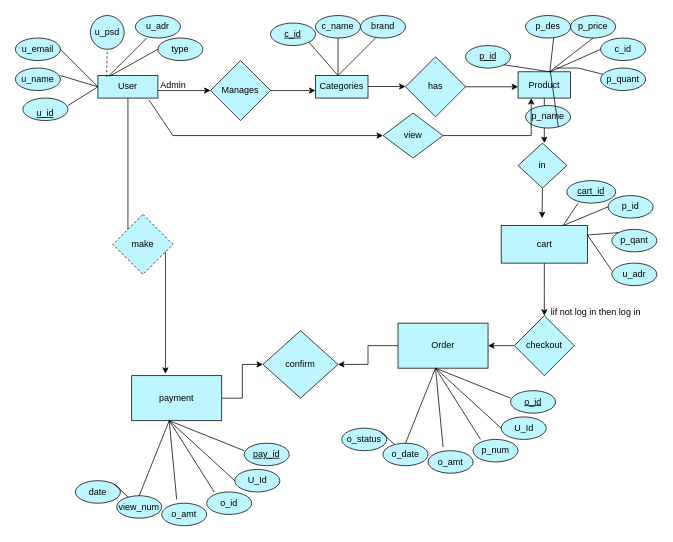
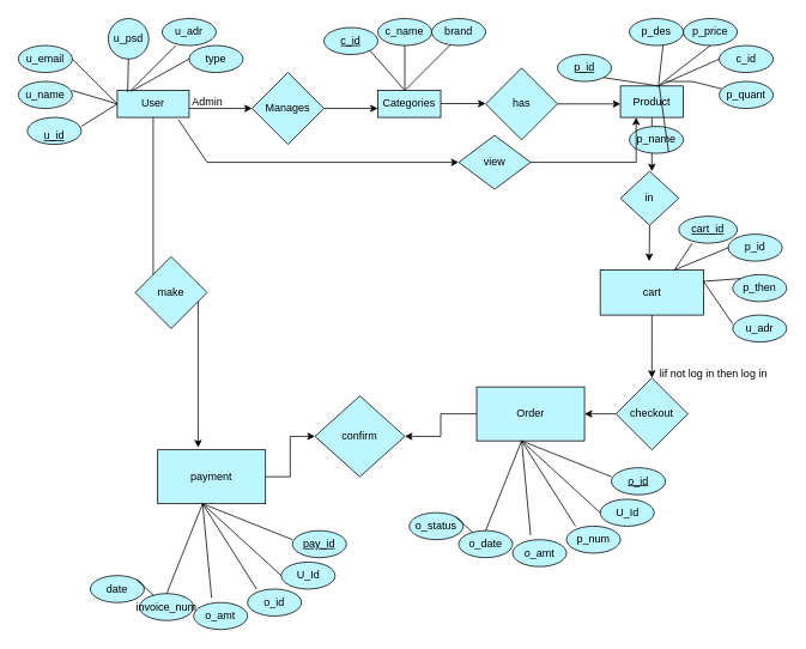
  <mxCell id="0" />
  <mxCell id="1" parent="0" />
  <mxCell id="2" style="edgeStyle=orthogonalEdgeStyle;rounded=0;orthogonalLoop=1;jettySize=auto;html=1;" edge="1" parent="1" source="4"><mxGeometry relative="1" as="geometry"><mxPoint x="130" y="110" as="targetPoint" /><Array as="points"><mxPoint x="150" y="100" /><mxPoint x="150" y="100" /></Array></mxGeometry></mxCell>
  <mxCell id="3" style="edgeStyle=orthogonalEdgeStyle;rounded=0;orthogonalLoop=1;jettySize=auto;html=1;" edge="1" parent="1" source="4"><mxGeometry relative="1" as="geometry"><mxPoint x="130" y="115" as="targetPoint" /><Array as="points"><mxPoint x="150" y="130" /><mxPoint x="150" y="130" /></Array></mxGeometry></mxCell>
  <mxCell id="4" value="User" style="rounded=0;whiteSpace=wrap;html=1;strokeColor=#000000;fillColor=#BDF6FF;" vertex="1" parent="1"><mxGeometry x="130" y="100" width="80" height="30" as="geometry" /></mxCell>
  <mxCell id="5" value="u_email" style="ellipse;whiteSpace=wrap;html=1;strokeColor=#000000;fillColor=#BDF6FF;" vertex="1" parent="1"><mxGeometry x="20" y="50" width="60" height="30" as="geometry" /></mxCell>
  <mxCell id="6" value="u_psd" style="ellipse;whiteSpace=wrap;html=1;strokeColor=#000000;fillColor=#BDF6FF;" vertex="1" parent="1"><mxGeometry x="120" y="20" width="45" height="45" as="geometry" /></mxCell>
  <mxCell id="7" value="u_name" style="ellipse;whiteSpace=wrap;html=1;strokeColor=#000000;fillColor=#BDF6FF;" vertex="1" parent="1"><mxGeometry x="20" y="90" width="60" height="30" as="geometry" /></mxCell>
  <mxCell id="8" value="u_adr" style="ellipse;whiteSpace=wrap;html=1;strokeColor=#000000;fillColor=#BDF6FF;" vertex="1" parent="1"><mxGeometry x="180" width="60" height="30" as="geometry" y="20" /></mxCell>
  <mxCell id="9" value="&lt;u&gt;u_id&lt;/u&gt;" style="ellipse;whiteSpace=wrap;html=1;strokeColor=#000000;fillColor=#BDF6FF;verticalAlign=bottom;" vertex="1" parent="1"><mxGeometry y="130" width="60" height="30" as="geometry" x="30" /></mxCell>
  <mxCell id="10" value="" style="endArrow=none;html=1;rounded=0;entryX=0;entryY=0.5;entryDx=0;entryDy=0;" edge="1" parent="1" target="4"><mxGeometry width="50" height="50" relative="1" as="geometry"><mxPoint x="90" y="140" as="sourcePoint" /><mxPoint x="120" y="110" as="targetPoint" /></mxGeometry></mxCell>
  <mxCell id="11" value="" style="endArrow=none;html=1;rounded=0;entryX=0;entryY=0.5;entryDx=0;entryDy=0;" edge="1" parent="1" target="4"><mxGeometry width="50" height="50" relative="1" as="geometry"><mxPoint x="80" y="100" as="sourcePoint" /><mxPoint x="130" y="130" as="targetPoint" /><Array as="points"><mxPoint x="80" y="100" /></Array></mxGeometry></mxCell>
  <mxCell id="12" value="" style="endArrow=none;html=1;rounded=0;exitX=1;exitY=0.5;exitDx=0;exitDy=0;entryX=0;entryY=0.5;entryDx=0;entryDy=0;" edge="1" parent="1" source="5" target="4"><mxGeometry width="50" height="50" relative="1" as="geometry"><mxPoint x="130" y="80" as="sourcePoint" /><mxPoint x="180" y="30" as="targetPoint" /><Array as="points" /></mxGeometry></mxCell>
  <mxCell id="13" value="" style="endArrow=none;html=1;rounded=0;" edge="1" parent="1"><mxGeometry width="50" height="50" relative="1" as="geometry"><mxPoint x="145" y="100" as="sourcePoint" /><mxPoint x="195" y="50" as="targetPoint" /></mxGeometry></mxCell>
- <mxCell id="14" value="" style="endArrow=none;html=1;rounded=0;entryX=0.5;entryY=1;entryDx=0;entryDy=0;exitX=0.145;exitY=0.051;exitDx=0;exitDy=0;exitPerimeter=0;dashed=1;" edge="1" parent="1" source="4" target="6"><mxGeometry width="50" height="50" relative="1" as="geometry"><mxPoint x="130" y="110" as="sourcePoint" /><mxPoint x="170" y="60" as="targetPoint" /></mxGeometry></mxCell>
+ <mxCell id="14" value="" style="endArrow=none;html=1;rounded=0;entryX=0.5;entryY=1;entryDx=0;entryDy=0;exitX=0.145;exitY=0.051;exitDx=0;exitDy=0;exitPerimeter=0;" edge="1" parent="1" source="4" target="6"><mxGeometry width="50" height="50" relative="1" as="geometry"><mxPoint x="130" y="110" as="sourcePoint" /><mxPoint x="170" y="60" as="targetPoint" /></mxGeometry></mxCell>
  <mxCell id="15" value="" style="endArrow=classic;html=1;rounded=0;" edge="1" parent="1"><mxGeometry width="50" height="50" relative="1" as="geometry"><mxPoint x="210" y="120" as="sourcePoint" /><mxPoint x="280" y="120" as="targetPoint" /></mxGeometry></mxCell>
  <mxCell id="16" value="Manages" style="rhombus;whiteSpace=wrap;html=1;fillColor=#BDF6FF;" vertex="1" parent="1"><mxGeometry x="280" y="80" width="80" height="80" as="geometry" /></mxCell>
  <mxCell id="17" value="" style="endArrow=classic;html=1;rounded=0;exitX=1;exitY=0.5;exitDx=0;exitDy=0;" edge="1" parent="1" source="16"><mxGeometry width="50" height="50" relative="1" as="geometry"><mxPoint x="420" y="290" as="sourcePoint" /><mxPoint x="420" y="120" as="targetPoint" /></mxGeometry></mxCell>
  <mxCell id="18" value="Categories" style="rounded=0;whiteSpace=wrap;html=1;fillColor=#BDF6FF;" vertex="1" parent="1"><mxGeometry x="420" y="100" width="70" height="30" as="geometry" /></mxCell>
  <mxCell id="19" value="&lt;u&gt;c_id&lt;/u&gt;" style="ellipse;whiteSpace=wrap;html=1;strokeColor=#000000;fillColor=#BDF6FF;" vertex="1" parent="1"><mxGeometry x="360" y="30" width="60" height="30" as="geometry" /></mxCell>
  <mxCell id="20" value="c_name" style="ellipse;whiteSpace=wrap;html=1;strokeColor=#000000;fillColor=#BDF6FF;" vertex="1" parent="1"><mxGeometry x="420" width="60" height="30" as="geometry" y="20" /></mxCell>
  <mxCell id="21" value="brand" style="ellipse;whiteSpace=wrap;html=1;strokeColor=#000000;fillColor=#BDF6FF;" vertex="1" parent="1"><mxGeometry x="480" width="60" height="30" as="geometry" y="20" /></mxCell>
  <mxCell id="22" value="" style="endArrow=classic;html=1;rounded=0;" edge="1" parent="1"><mxGeometry width="50" height="50" relative="1" as="geometry"><mxPoint x="490" y="114.6" as="sourcePoint" /><mxPoint x="540" y="114.6" as="targetPoint" /><Array as="points"><mxPoint x="490" y="114.6" /></Array></mxGeometry></mxCell>
  <mxCell id="23" value="" style="endArrow=none;html=1;rounded=0;exitX=0.586;exitY=0.019;exitDx=0;exitDy=0;exitPerimeter=0;" edge="1" parent="1" source="31"><mxGeometry width="50" height="50" relative="1" as="geometry"><mxPoint x="740" y="100" as="sourcePoint" /><mxPoint x="790" y="50" as="targetPoint" /></mxGeometry></mxCell>
  <mxCell id="24" value="" style="endArrow=none;html=1;rounded=0;entryX=0.624;entryY=0.989;entryDx=0;entryDy=0;entryPerimeter=0;exitX=0.605;exitY=-0.013;exitDx=0;exitDy=0;exitPerimeter=0;" edge="1" parent="1" source="31" target="36"><mxGeometry width="50" height="50" relative="1" as="geometry"><mxPoint x="710" y="100" as="sourcePoint" /><mxPoint x="760" y="50" as="targetPoint" /></mxGeometry></mxCell>
  <mxCell id="25" value="" style="endArrow=none;html=1;rounded=0;" edge="1" parent="1"><mxGeometry width="50" height="50" relative="1" as="geometry"><mxPoint x="450" y="100" as="sourcePoint" /><mxPoint x="500" y="50" as="targetPoint" /></mxGeometry></mxCell>
  <mxCell id="26" value="" style="endArrow=none;html=1;rounded=0;entryX=0.5;entryY=1;entryDx=0;entryDy=0;" edge="1" parent="1" target="20"><mxGeometry width="50" height="50" relative="1" as="geometry"><mxPoint x="450" y="100" as="sourcePoint" /><mxPoint x="459" y="55" as="targetPoint" /></mxGeometry></mxCell>
  <mxCell id="27" value="" style="endArrow=none;html=1;rounded=0;entryX=1;entryY=1;entryDx=0;entryDy=0;" edge="1" parent="1" target="19"><mxGeometry width="50" height="50" relative="1" as="geometry"><mxPoint x="450" y="100" as="sourcePoint" /><mxPoint x="460" y="60" as="targetPoint" /></mxGeometry></mxCell>
  <mxCell id="28" value="has" style="rhombus;whiteSpace=wrap;html=1;fillColor=#BDF6FF;" vertex="1" parent="1"><mxGeometry x="540" y="75" width="80" height="80" as="geometry" /></mxCell>
  <mxCell id="29" value="" style="endArrow=classic;html=1;rounded=0;exitX=1;exitY=0.5;exitDx=0;exitDy=0;" edge="1" parent="1" source="28"><mxGeometry width="50" height="50" relative="1" as="geometry"><mxPoint x="420" y="290" as="sourcePoint" /><mxPoint x="690" y="115" as="targetPoint" /><Array as="points" /></mxGeometry></mxCell>
  <mxCell id="30" style="edgeStyle=orthogonalEdgeStyle;rounded=0;orthogonalLoop=1;jettySize=auto;html=1;" edge="1" parent="1" source="31"><mxGeometry relative="1" as="geometry"><mxPoint x="725" y="190" as="targetPoint" /></mxGeometry></mxCell>
  <mxCell id="31" value="Product" style="rounded=0;whiteSpace=wrap;html=1;fillColor=#BDF6FF;" vertex="1" parent="1"><mxGeometry x="690" y="95" width="70" height="35" as="geometry" /></mxCell>
  <mxCell id="32" value="type" style="ellipse;whiteSpace=wrap;html=1;strokeColor=#000000;fillColor=#BDF6FF;" vertex="1" parent="1"><mxGeometry x="210" y="50" width="60" height="30" as="geometry" /></mxCell>
  <mxCell id="33" value="" style="endArrow=none;html=1;rounded=0;entryX=0;entryY=0.5;entryDx=0;entryDy=0;exitX=0.193;exitY=0.029;exitDx=0;exitDy=0;exitPerimeter=0;" edge="1" parent="1" source="4" target="32"><mxGeometry width="50" height="50" relative="1" as="geometry"><mxPoint x="155" y="110" as="sourcePoint" /><mxPoint x="205" y="60" as="targetPoint" /></mxGeometry></mxCell>
  <mxCell id="34" value="&lt;u&gt;p_id&lt;/u&gt;" style="ellipse;whiteSpace=wrap;html=1;strokeColor=#000000;fillColor=#BDF6FF;" vertex="1" parent="1"><mxGeometry x="620" y="60" width="60" height="30" as="geometry" /></mxCell>
  <mxCell id="35" value="p_name" style="ellipse;whiteSpace=wrap;html=1;strokeColor=#000000;fillColor=#BDF6FF;" vertex="1" parent="1"><mxGeometry x="700" y="140" width="60" height="30" as="geometry" /></mxCell>
  <mxCell id="36" value="p_des" style="ellipse;whiteSpace=wrap;html=1;strokeColor=#000000;fillColor=#BDF6FF;" vertex="1" parent="1"><mxGeometry x="700" width="60" height="30" as="geometry" y="20" /></mxCell>
  <mxCell id="37" value="p_price" style="ellipse;whiteSpace=wrap;html=1;strokeColor=#000000;fillColor=#BDF6FF;" vertex="1" parent="1"><mxGeometry x="760" width="60" height="30" as="geometry" y="20" /></mxCell>
  <mxCell id="38" value="c_id" style="ellipse;whiteSpace=wrap;html=1;strokeColor=#000000;fillColor=#BDF6FF;" vertex="1" parent="1"><mxGeometry x="800" y="50" width="60" height="30" as="geometry" /></mxCell>
  <mxCell id="39" value="p_quant" style="ellipse;whiteSpace=wrap;html=1;strokeColor=#000000;fillColor=#BDF6FF;" vertex="1" parent="1"><mxGeometry x="800" y="90" width="60" height="30" as="geometry" /></mxCell>
  <mxCell id="40" value="" style="endArrow=none;html=1;rounded=0;exitX=1;exitY=1;exitDx=0;exitDy=0;entryX=0.614;entryY=0.003;entryDx=0;entryDy=0;entryPerimeter=0;" edge="1" parent="1" source="34" target="31"><mxGeometry width="50" height="50" relative="1" as="geometry"><mxPoint x="670" y="110" as="sourcePoint" /><mxPoint x="720" y="60" as="targetPoint" /></mxGeometry></mxCell>
  <mxCell id="41" value="" style="endArrow=none;html=1;rounded=0;exitX=0.728;exitY=0.955;exitDx=0;exitDy=0;exitPerimeter=0;entryX=0.614;entryY=-0.029;entryDx=0;entryDy=0;entryPerimeter=0;" edge="1" parent="1" source="35" target="31"><mxGeometry width="50" height="50" relative="1" as="geometry"><mxPoint x="680" y="100" as="sourcePoint" /><mxPoint x="730" y="90" as="targetPoint" /><Array as="points" /></mxGeometry></mxCell>
  <mxCell id="42" value="" style="endArrow=none;html=1;rounded=0;" edge="1" parent="1" target="39"><mxGeometry width="50" height="50" relative="1" as="geometry"><mxPoint x="740" y="90" as="sourcePoint" /><mxPoint x="800" y="60" as="targetPoint" /><Array as="points"><mxPoint x="770" y="90" /></Array></mxGeometry></mxCell>
  <mxCell id="43" value="" style="endArrow=none;html=1;rounded=0;entryX=0;entryY=0.5;entryDx=0;entryDy=0;exitX=0.605;exitY=0.003;exitDx=0;exitDy=0;exitPerimeter=0;" edge="1" parent="1" source="31" target="38"><mxGeometry width="50" height="50" relative="1" as="geometry"><mxPoint x="740" y="110" as="sourcePoint" /><mxPoint x="790" y="60" as="targetPoint" /></mxGeometry></mxCell>
  <mxCell id="44" value="Admin" style="text;html=1;align=center;verticalAlign=middle;resizable=0;points=[];autosize=1;strokeColor=none;fillColor=none;" vertex="1" parent="1"><mxGeometry x="200" y="98" width="60" height="30" as="geometry" /></mxCell>
  <mxCell id="45" value="" style="endArrow=classic;html=1;rounded=0;exitX=-0.033;exitY=1.15;exitDx=0;exitDy=0;exitPerimeter=0;" edge="1" parent="1" source="44"><mxGeometry width="50" height="50" relative="1" as="geometry"><mxPoint x="200" y="180" as="sourcePoint" /><mxPoint x="510" y="180" as="targetPoint" /><Array as="points"><mxPoint x="230" y="180" /></Array></mxGeometry></mxCell>
  <mxCell id="46" style="edgeStyle=orthogonalEdgeStyle;rounded=0;orthogonalLoop=1;jettySize=auto;html=1;exitX=1;exitY=0.5;exitDx=0;exitDy=0;entryX=0.25;entryY=1;entryDx=0;entryDy=0;" edge="1" parent="1" source="47" target="31"><mxGeometry relative="1" as="geometry" /></mxCell>
  <mxCell id="47" value="view" style="rhombus;whiteSpace=wrap;html=1;fillColor=#BDF6FF;" vertex="1" parent="1"><mxGeometry x="510" y="150" width="80" height="60" as="geometry" /></mxCell>
  <mxCell id="48" value="in" style="rhombus;whiteSpace=wrap;html=1;fillColor=#BDF6FF;" vertex="1" parent="1"><mxGeometry x="690" y="190" width="65" height="60" as="geometry" /></mxCell>
  <mxCell id="49" style="edgeStyle=orthogonalEdgeStyle;rounded=0;orthogonalLoop=1;jettySize=auto;html=1;" edge="1" parent="1" source="50"><mxGeometry relative="1" as="geometry"><mxPoint x="725" y="420" as="targetPoint" /></mxGeometry></mxCell>
  <mxCell id="50" value="cart" style="rounded=0;whiteSpace=wrap;html=1;fillColor=#BDF6FF;" vertex="1" parent="1"><mxGeometry x="667.5" y="300" width="115" height="50" as="geometry" /></mxCell>
  <mxCell id="51" style="edgeStyle=orthogonalEdgeStyle;rounded=0;orthogonalLoop=1;jettySize=auto;html=1;exitX=0.5;exitY=1;exitDx=0;exitDy=0;" edge="1" parent="1" source="48"><mxGeometry relative="1" as="geometry"><mxPoint x="722" y="290" as="targetPoint" /></mxGeometry></mxCell>
  <mxCell id="52" value="&lt;u&gt;cart_id&lt;/u&gt;" style="ellipse;whiteSpace=wrap;html=1;strokeColor=#000000;fillColor=#BDF6FF;" vertex="1" parent="1"><mxGeometry x="755" y="240" width="65" height="30" as="geometry" /></mxCell>
  <mxCell id="53" value="p_id" style="ellipse;whiteSpace=wrap;html=1;strokeColor=#000000;fillColor=#BDF6FF;" vertex="1" parent="1"><mxGeometry x="810" y="260" width="60" height="30" as="geometry" /></mxCell>
- <mxCell id="54" value="p_qant" style="ellipse;whiteSpace=wrap;html=1;strokeColor=#000000;fillColor=#BDF6FF;" vertex="1" parent="1"><mxGeometry x="815" y="305" width="60" height="30" as="geometry" /></mxCell>
+ <mxCell id="54" value="p_then" style="ellipse;whiteSpace=wrap;html=1;strokeColor=#000000;fillColor=#BDF6FF;" vertex="1" parent="1"><mxGeometry x="815" y="305" width="60" height="30" as="geometry" /></mxCell>
  <mxCell id="55" value="u_adr" style="ellipse;whiteSpace=wrap;html=1;strokeColor=#000000;fillColor=#BDF6FF;" vertex="1" parent="1"><mxGeometry x="815" y="350" width="60" height="30" as="geometry" /></mxCell>
  <mxCell id="56" value="" style="endArrow=none;html=1;rounded=0;" edge="1" parent="1"><mxGeometry width="50" height="50" relative="1" as="geometry"><mxPoint x="750" y="300" as="sourcePoint" /><mxPoint x="770" y="270" as="targetPoint" /></mxGeometry></mxCell>
  <mxCell id="57" value="" style="endArrow=none;html=1;rounded=0;entryX=0;entryY=0.5;entryDx=0;entryDy=0;" edge="1" parent="1" target="53"><mxGeometry width="50" height="50" relative="1" as="geometry"><mxPoint x="750" y="300" as="sourcePoint" /><mxPoint x="800" y="250" as="targetPoint" /></mxGeometry></mxCell>
  <mxCell id="58" value="" style="endArrow=none;html=1;rounded=0;entryX=0;entryY=0;entryDx=0;entryDy=0;exitX=1;exitY=0.25;exitDx=0;exitDy=0;" edge="1" parent="1" source="50" target="54"><mxGeometry width="50" height="50" relative="1" as="geometry"><mxPoint x="750" y="305" as="sourcePoint" /><mxPoint x="800" y="255" as="targetPoint" /></mxGeometry></mxCell>
  <mxCell id="59" value="" style="endArrow=none;html=1;rounded=0;exitX=1;exitY=0.25;exitDx=0;exitDy=0;" edge="1" parent="1" source="50"><mxGeometry width="50" height="50" relative="1" as="geometry"><mxPoint x="765" y="410" as="sourcePoint" /><mxPoint x="815" y="360" as="targetPoint" /></mxGeometry></mxCell>
  <mxCell id="60" style="edgeStyle=orthogonalEdgeStyle;rounded=0;orthogonalLoop=1;jettySize=auto;html=1;exitX=0;exitY=0.5;exitDx=0;exitDy=0;" edge="1" parent="1" source="61"><mxGeometry relative="1" as="geometry"><mxPoint x="650" y="459.75" as="targetPoint" /></mxGeometry></mxCell>
  <mxCell id="61" value="checkout" style="rhombus;whiteSpace=wrap;html=1;align=center;fillColor=#BDF6FF;" vertex="1" parent="1"><mxGeometry x="685" y="420" width="80" height="80" as="geometry" /></mxCell>
  <mxCell id="62" style="edgeStyle=orthogonalEdgeStyle;rounded=0;orthogonalLoop=1;jettySize=auto;html=1;exitX=0;exitY=0.5;exitDx=0;exitDy=0;" edge="1" parent="1" source="63" target="92"><mxGeometry relative="1" as="geometry"><mxPoint x="440" y="480" as="targetPoint" /></mxGeometry></mxCell>
  <mxCell id="63" value="Order" style="rounded=0;whiteSpace=wrap;html=1;fillColor=#BDF6FF;" vertex="1" parent="1"><mxGeometry x="530" y="430" width="120" height="60" as="geometry" /></mxCell>
  <mxCell id="64" value="&lt;u&gt;o_id&lt;/u&gt;" style="ellipse;whiteSpace=wrap;html=1;strokeColor=#000000;fillColor=#BDF6FF;" vertex="1" parent="1"><mxGeometry x="680" y="520" width="60" height="30" as="geometry" /></mxCell>
  <mxCell id="65" value="U_Id" style="ellipse;whiteSpace=wrap;html=1;strokeColor=#000000;fillColor=#BDF6FF;" vertex="1" parent="1"><mxGeometry x="667.5" y="555" width="60" height="30" as="geometry" /></mxCell>
  <mxCell id="66" value="p_num" style="ellipse;whiteSpace=wrap;html=1;strokeColor=#000000;fillColor=#BDF6FF;" vertex="1" parent="1"><mxGeometry x="630" y="585" width="60" height="30" as="geometry" /></mxCell>
  <mxCell id="67" value="o_amt" style="ellipse;whiteSpace=wrap;html=1;strokeColor=#000000;fillColor=#BDF6FF;" vertex="1" parent="1"><mxGeometry x="570" y="600" width="60" height="30" as="geometry" /></mxCell>
  <mxCell id="68" value="o_date" style="ellipse;whiteSpace=wrap;html=1;strokeColor=#000000;fillColor=#BDF6FF;" vertex="1" parent="1"><mxGeometry x="510" y="590" width="60" height="30" as="geometry" /></mxCell>
  <mxCell id="69" value="o_status" style="ellipse;whiteSpace=wrap;html=1;strokeColor=#000000;fillColor=#BDF6FF;" vertex="1" parent="1"><mxGeometry x="455" y="570" width="60" height="30" as="geometry" /></mxCell>
  <mxCell id="70" value="" style="endArrow=none;html=1;rounded=0;exitX=1;exitY=0;exitDx=0;exitDy=0;" edge="1" parent="1" source="69" target="68"><mxGeometry width="50" height="50" relative="1" as="geometry"><mxPoint x="515" y="550" as="sourcePoint" /><mxPoint x="565" y="500" as="targetPoint" /></mxGeometry></mxCell>
  <mxCell id="71" value="" style="endArrow=none;html=1;rounded=0;exitX=0.5;exitY=0;exitDx=0;exitDy=0;" edge="1" parent="1" source="68"><mxGeometry width="50" height="50" relative="1" as="geometry"><mxPoint x="555" y="570" as="sourcePoint" /><mxPoint x="580" y="490" as="targetPoint" /></mxGeometry></mxCell>
  <mxCell id="72" value="" style="endArrow=none;html=1;rounded=0;" edge="1" parent="1"><mxGeometry width="50" height="50" relative="1" as="geometry"><mxPoint x="590" y="595" as="sourcePoint" /><mxPoint x="580" y="490" as="targetPoint" /></mxGeometry></mxCell>
  <mxCell id="73" value="" style="endArrow=none;html=1;rounded=0;" edge="1" parent="1"><mxGeometry width="50" height="50" relative="1" as="geometry"><mxPoint x="640" y="585" as="sourcePoint" /><mxPoint x="580" y="490" as="targetPoint" /></mxGeometry></mxCell>
  <mxCell id="74" value="" style="endArrow=none;html=1;rounded=0;" edge="1" parent="1"><mxGeometry width="50" height="50" relative="1" as="geometry"><mxPoint x="667.5" y="570" as="sourcePoint" /><mxPoint x="580" y="490" as="targetPoint" /></mxGeometry></mxCell>
  <mxCell id="75" value="" style="endArrow=none;html=1;rounded=0;" edge="1" parent="1"><mxGeometry width="50" height="50" relative="1" as="geometry"><mxPoint x="680" y="530" as="sourcePoint" /><mxPoint x="580" y="490" as="targetPoint" /></mxGeometry></mxCell>
  <mxCell id="76" value="lif not log in then log in&amp;nbsp;" style="text;html=1;align=center;verticalAlign=middle;resizable=0;points=[];autosize=1;strokeColor=none;fillColor=none;" vertex="1" parent="1"><mxGeometry x="720" y="400" width="150" height="30" as="geometry" /></mxCell>
  <mxCell id="77" style="edgeStyle=orthogonalEdgeStyle;rounded=0;orthogonalLoop=1;jettySize=auto;html=1;exitX=1;exitY=0.5;exitDx=0;exitDy=0;" edge="1" parent="1" source="78" target="92"><mxGeometry relative="1" as="geometry"><mxPoint x="390" y="480" as="targetPoint" /></mxGeometry></mxCell>
  <mxCell id="78" value="payment" style="rounded=0;whiteSpace=wrap;html=1;fillColor=#BDF6FF;" vertex="1" parent="1"><mxGeometry x="175" y="500" width="120" height="60" as="geometry" /></mxCell>
  <mxCell id="79" value="&lt;u&gt;pay_id&lt;/u&gt;" style="ellipse;whiteSpace=wrap;html=1;strokeColor=#000000;fillColor=#BDF6FF;" vertex="1" parent="1"><mxGeometry x="325" y="590" width="60" height="30" as="geometry" /></mxCell>
  <mxCell id="80" value="U_Id" style="ellipse;whiteSpace=wrap;html=1;strokeColor=#000000;fillColor=#BDF6FF;" vertex="1" parent="1"><mxGeometry x="312.5" y="625" width="60" height="30" as="geometry" /></mxCell>
  <mxCell id="81" value="o_id" style="ellipse;whiteSpace=wrap;html=1;strokeColor=#000000;fillColor=#BDF6FF;" vertex="1" parent="1"><mxGeometry x="275" y="655" width="60" height="30" as="geometry" /></mxCell>
  <mxCell id="82" value="o_amt" style="ellipse;whiteSpace=wrap;html=1;strokeColor=#000000;fillColor=#BDF6FF;" vertex="1" parent="1"><mxGeometry x="215" y="670" width="60" height="30" as="geometry" /></mxCell>
- <mxCell id="83" value="view_num" style="ellipse;whiteSpace=wrap;html=1;strokeColor=#000000;fillColor=#BDF6FF;" vertex="1" parent="1"><mxGeometry x="155" y="660" width="60" height="30" as="geometry" /></mxCell>
+ <mxCell id="83" value="invoice_num" style="ellipse;whiteSpace=wrap;html=1;strokeColor=#000000;fillColor=#BDF6FF;" vertex="1" parent="1"><mxGeometry x="155" y="660" width="60" height="30" as="geometry" /></mxCell>
  <mxCell id="84" value="date" style="ellipse;whiteSpace=wrap;html=1;strokeColor=#000000;fillColor=#BDF6FF;" vertex="1" parent="1"><mxGeometry x="100" y="640" width="60" height="30" as="geometry" /></mxCell>
  <mxCell id="85" value="" style="endArrow=none;html=1;rounded=0;exitX=1;exitY=0;exitDx=0;exitDy=0;" edge="1" parent="1" source="84" target="83"><mxGeometry width="50" height="50" relative="1" as="geometry"><mxPoint x="160" y="620" as="sourcePoint" /><mxPoint x="210" y="570" as="targetPoint" /></mxGeometry></mxCell>
  <mxCell id="86" value="" style="endArrow=none;html=1;rounded=0;exitX=0.5;exitY=0;exitDx=0;exitDy=0;" edge="1" parent="1" source="83"><mxGeometry width="50" height="50" relative="1" as="geometry"><mxPoint x="200" y="640" as="sourcePoint" /><mxPoint x="225" y="560" as="targetPoint" /></mxGeometry></mxCell>
  <mxCell id="87" value="" style="endArrow=none;html=1;rounded=0;" edge="1" parent="1"><mxGeometry width="50" height="50" relative="1" as="geometry"><mxPoint x="235" y="665" as="sourcePoint" /><mxPoint x="225" y="560" as="targetPoint" /></mxGeometry></mxCell>
  <mxCell id="88" value="" style="endArrow=none;html=1;rounded=0;" edge="1" parent="1"><mxGeometry width="50" height="50" relative="1" as="geometry"><mxPoint x="285" y="655" as="sourcePoint" /><mxPoint x="225" y="560" as="targetPoint" /></mxGeometry></mxCell>
  <mxCell id="89" value="" style="endArrow=none;html=1;rounded=0;" edge="1" parent="1"><mxGeometry width="50" height="50" relative="1" as="geometry"><mxPoint x="312.5" y="640" as="sourcePoint" /><mxPoint x="225" y="560" as="targetPoint" /></mxGeometry></mxCell>
  <mxCell id="90" value="" style="endArrow=none;html=1;rounded=0;" edge="1" parent="1"><mxGeometry width="50" height="50" relative="1" as="geometry"><mxPoint x="325" y="600" as="sourcePoint" /><mxPoint x="225" y="560" as="targetPoint" /></mxGeometry></mxCell>
  <mxCell id="91" style="edgeStyle=orthogonalEdgeStyle;rounded=0;orthogonalLoop=1;jettySize=auto;html=1;exitX=0.5;exitY=1;exitDx=0;exitDy=0;entryX=0.375;entryY=-0.042;entryDx=0;entryDy=0;entryPerimeter=0;" edge="1" parent="1" source="4" target="78"><mxGeometry relative="1" as="geometry" /></mxCell>
  <mxCell id="92" value="confirm" style="rhombus;whiteSpace=wrap;html=1;fillColor=#BDF6FF;" vertex="1" parent="1"><mxGeometry x="350" y="440" width="100" height="90" as="geometry" /></mxCell>
- <mxCell id="93" value="make" style="rhombus;whiteSpace=wrap;html=1;fillColor=#BDF6FF;dashed=1;" vertex="1" parent="1"><mxGeometry x="150" y="285" width="80" height="80" as="geometry" /></mxCell>
+ <mxCell id="93" value="make" style="rhombus;whiteSpace=wrap;html=1;fillColor=#BDF6FF;" vertex="1" parent="1"><mxGeometry x="150" y="285" width="80" height="80" as="geometry" /></mxCell>
